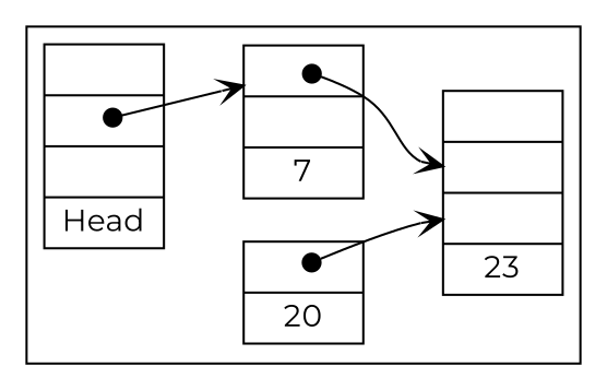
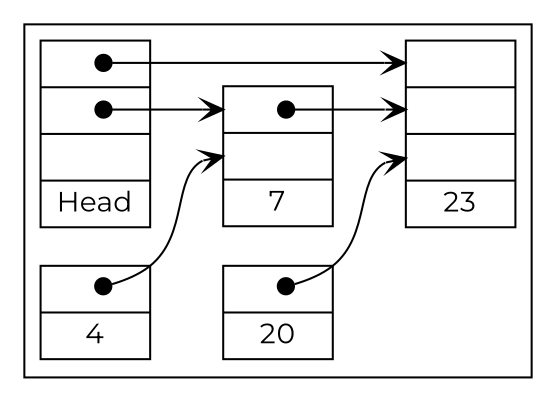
  digraph {
    fontname=Montserrat
    rankdir=LR
    node [fontname=Montserrat shape=record]
    edge [arrowhead=vee arrowtail=dot dir=both fontname=Montserrat headport=f1 tailclip=false tailport="f2:c"]
    n1 [label="{ <f3> } | { <f2> } | { <f1> } | <f0> Head"]
+   n2 [label=" {  <f1> } | <f0> 4"]
    n3 [label=" {  <f2> } | {  <f1> } | <f0> 7"]
    n4 [label=" {  <f3> } |  {  <f2> } | {  <f1> } | <f0> 23"]
    n5 [label="{  <f1> } | <f0> 20"]
    subgraph cluster_1 {
      n1
+     n2
      n3
      n4
      n5
    }
    n1 -> n3 [headport="f2:c"]
+   n1 -> n4 [headport="f3:c" tailport="f3:c"]
+   n2 -> n3 [tailport="f1:c"]
    n3 -> n4 [headport=f2]
    n5 -> n4 [tailport="f1:c"]
  }
